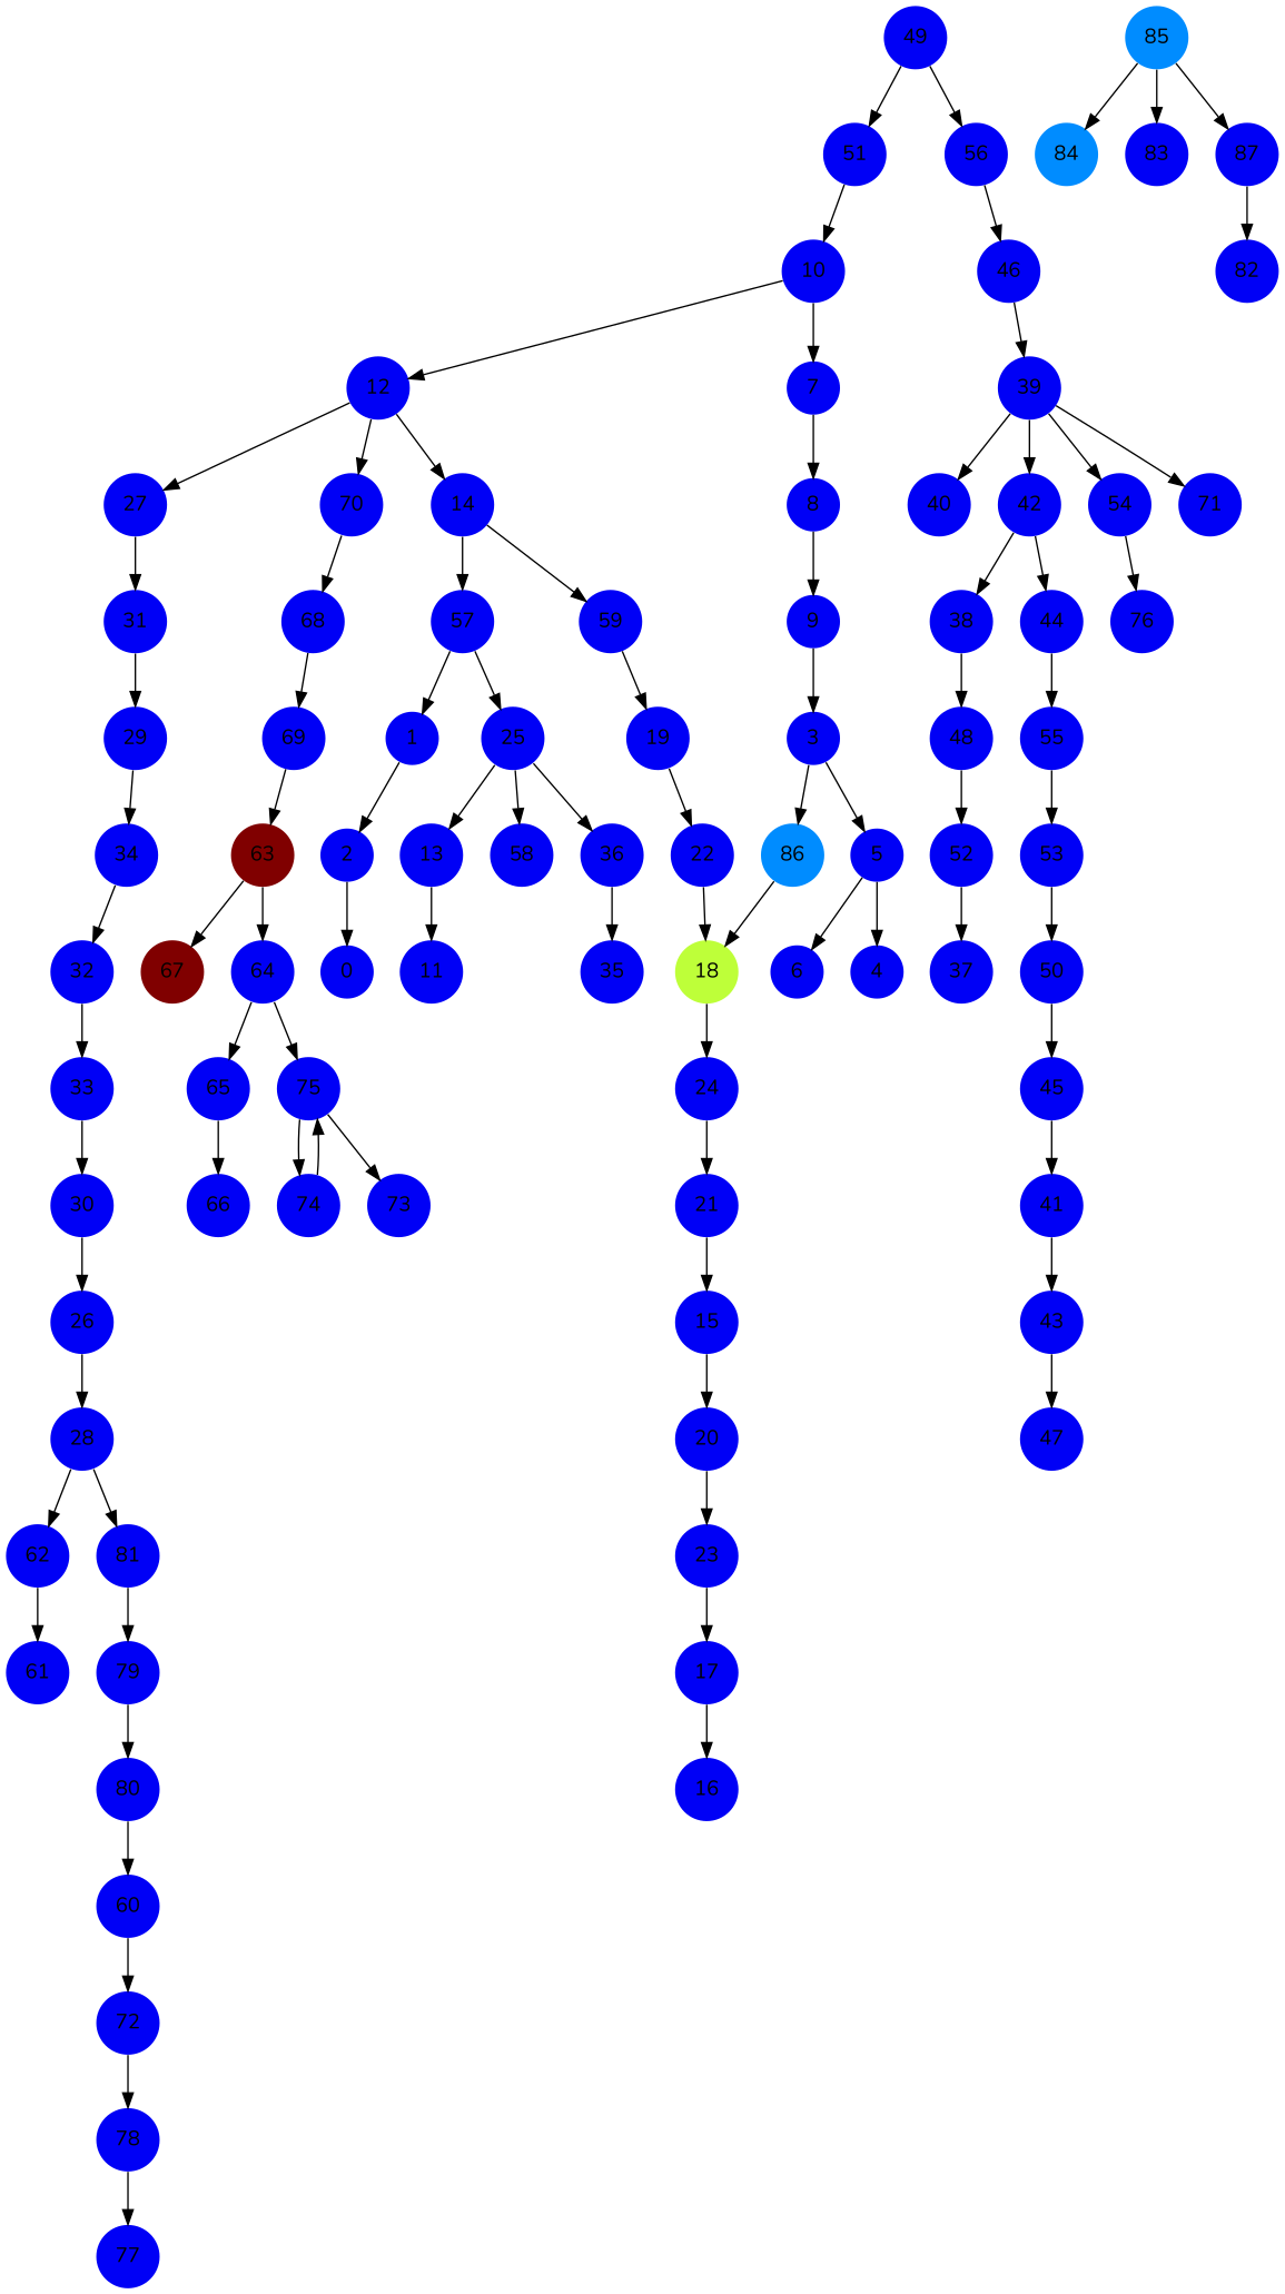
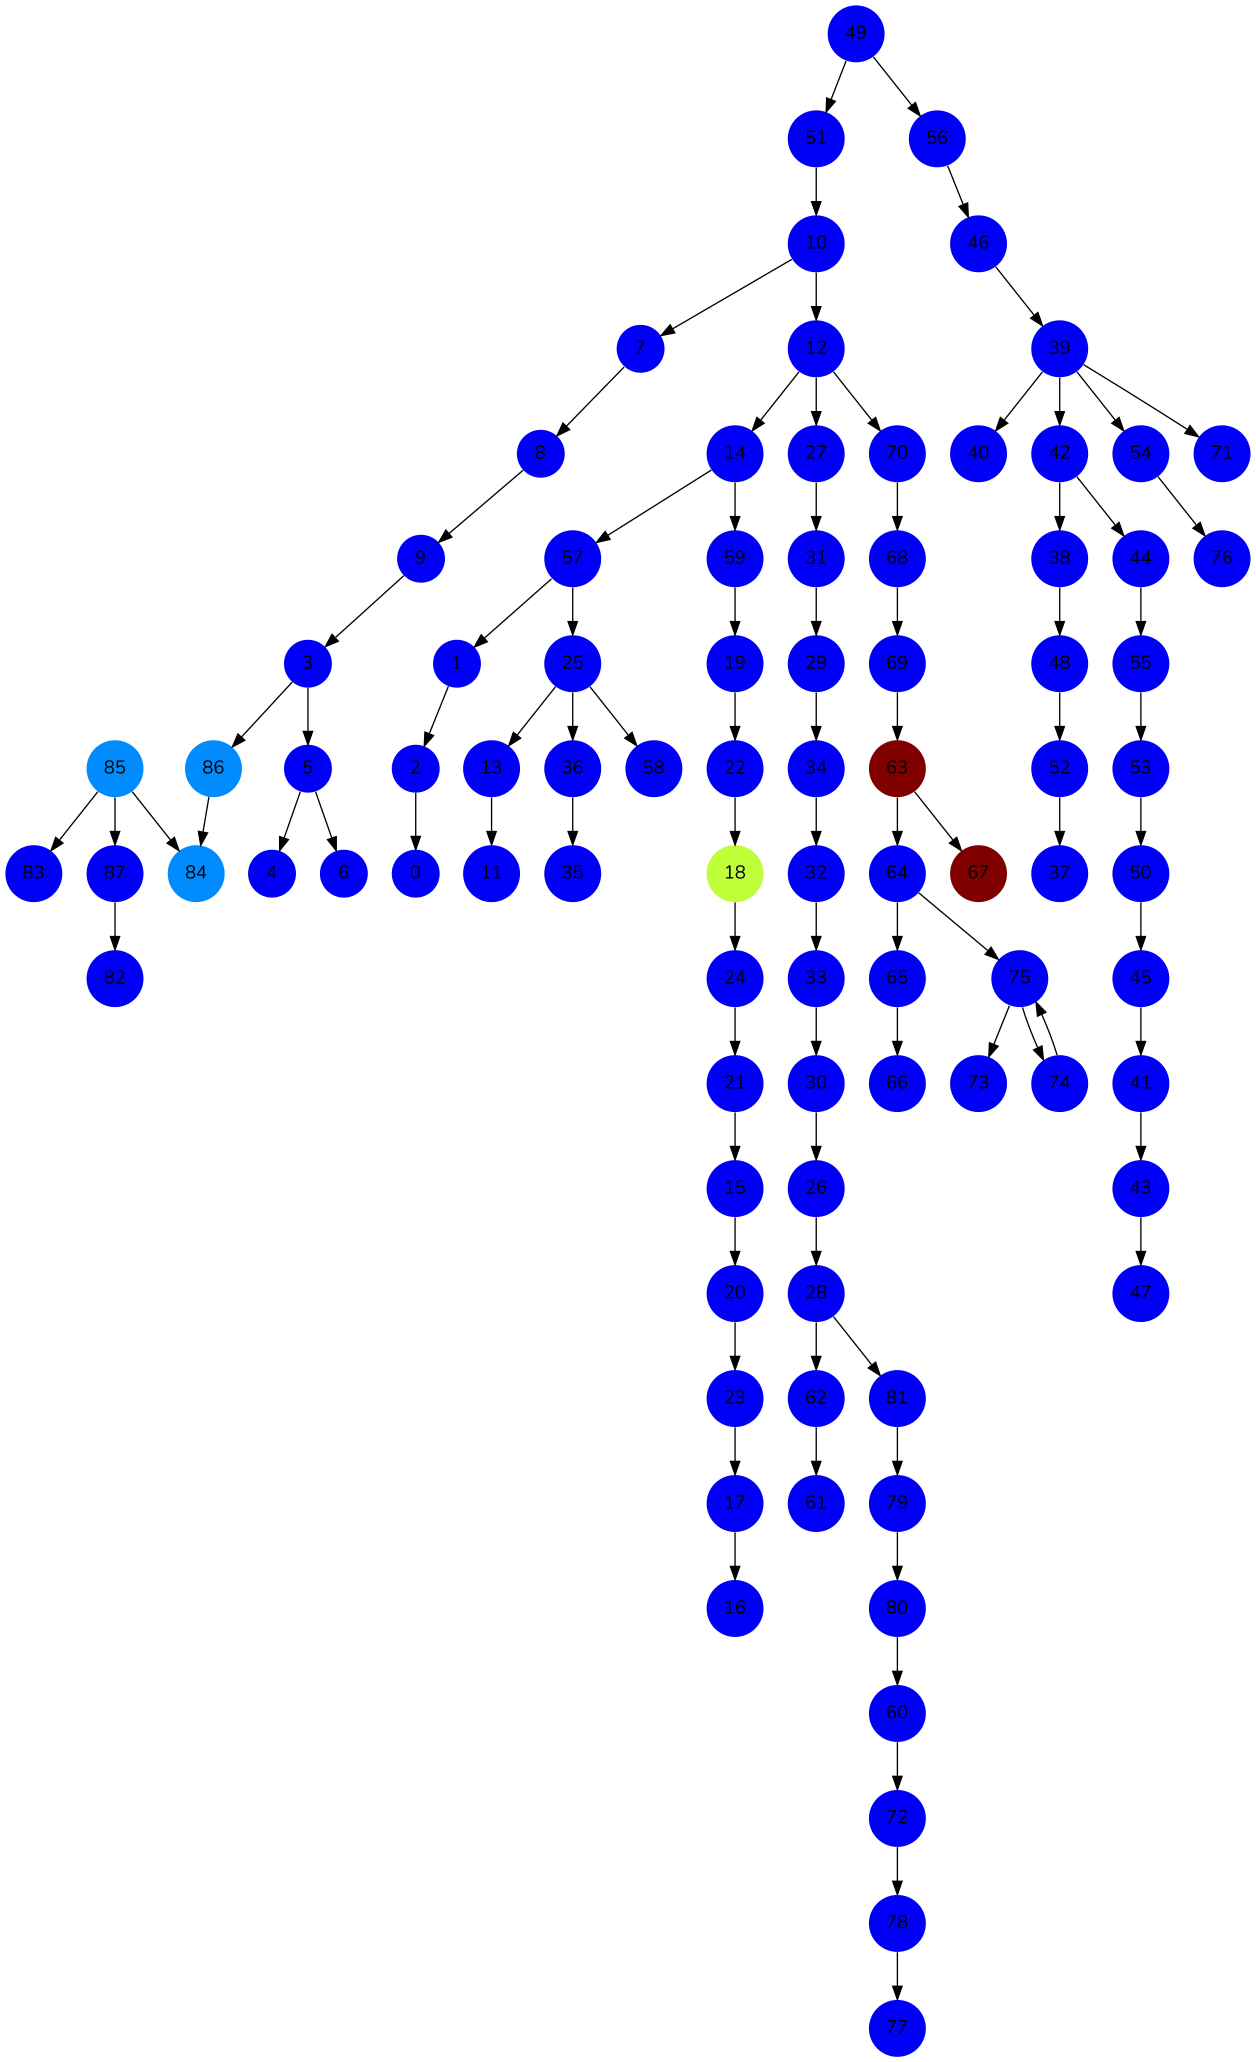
  digraph {
    fontname=Nunito
    node [fillcolor="#0000f6" fontname=Nunito penwidth=0 shape=circle style=filled]
    edge [fontname=Nunito]
    1
    2
    0
    3
    5
    86 [fillcolor="#008cff"]
    4
    6
    84 [fillcolor="#008cff"]
    7
    8
    9
    10
    12
    14
    27
    70
    57
    59
    31
    68
    13
    11
    25
    19
    15
    20
    23
    17
    16
    18 [fillcolor="#beff39"]
    24
    21
    22
    36
    58
    35
    26
    28
    62
    81
    29
    61
    79
    34
    32
    30
    33
    38
    48
    52
    39
    40
    42
    54
    71
    44
    76
    41
    43
    47
    55
    53
    45
    46
    37
    49
    51
    56
    50
    60
    72
    78
    63 [fillcolor="#800000"]
    64
    67 [fillcolor="#800000"]
    65
    75
    66
    73
    74
    69
    77
    80
    85 [fillcolor="#008cff"]
    83
    87
    82
    1 -> 2
    2 -> 0
    3 -> 5
    3 -> 86
    5 -> 4
    5 -> 6
-   86 -> 18
+   86 -> 84
    7 -> 8
    8 -> 9
    9 -> 3
    10 -> 7
    10 -> 12
    12 -> 14
    12 -> 27
    12 -> 70
    14 -> 57
    14 -> 59
    27 -> 31
    70 -> 68
    57 -> 1
    57 -> 25
    59 -> 19
    31 -> 29
    68 -> 69
    13 -> 11
    25 -> 13
    25 -> 36
    25 -> 58
    19 -> 22
    15 -> 20
    20 -> 23
    23 -> 17
    17 -> 16
    18 -> 24
    24 -> 21
    21 -> 15
    22 -> 18
    36 -> 35
    26 -> 28
    28 -> 62
    28 -> 81
    62 -> 61
    81 -> 79
    29 -> 34
    79 -> 80
    34 -> 32
    32 -> 33
    30 -> 26
    33 -> 30
    38 -> 48
    48 -> 52
    52 -> 37
    39 -> 40
    39 -> 42
    39 -> 54
    39 -> 71
    42 -> 38
    42 -> 44
    54 -> 76
    44 -> 55
    41 -> 43
    43 -> 47
    55 -> 53
    53 -> 50
    45 -> 41
    46 -> 39
    49 -> 51
    49 -> 56
    51 -> 10
    56 -> 46
    50 -> 45
    60 -> 72
    72 -> 78
    78 -> 77
    63 -> 64
    63 -> 67
    64 -> 65
    64 -> 75
    65 -> 66
    75 -> 73
    75 -> 74
    74 -> 75
    69 -> 63
    80 -> 60
    85 -> 84
    85 -> 83
    85 -> 87
    87 -> 82
  }
